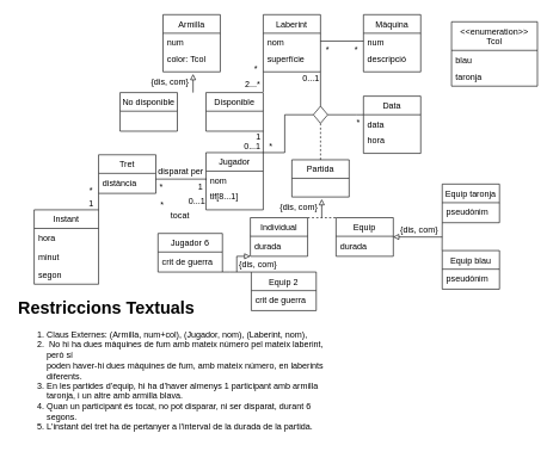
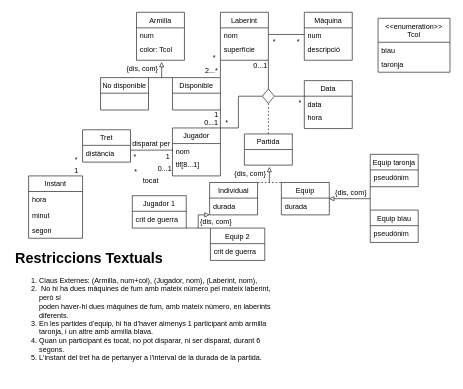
  <mxCell id="0" />
  <mxCell id="1" parent="0" />
  <mxCell id="2" value="&lt;h1&gt;Restriccions Textuals&lt;/h1&gt;&lt;span&gt;&lt;ol&gt;&lt;li&gt;&lt;span&gt;Claus Externes: (Armilla, num+col), (Jugador, nom), (Laberint, nom),&lt;/span&gt;&lt;/li&gt;&lt;li&gt;&lt;span&gt;&amp;nbsp;No hi ha dues màquines de fum amb mateix número pel mateix laberint, però sí &lt;br&gt;poden haver-hi dues màquines de fum, amb mateix número, en laberints diferents.&lt;/span&gt;&lt;/li&gt;&lt;li&gt;En les partides d’equip, hi ha d’haver almenys 1 participant amb armilla &lt;br&gt;taronja, i un altre amb armilla blava.&lt;/li&gt;&lt;li&gt;Quan un participant és tocat, no pot disparar, ni ser disparat, durant 6 segons.&lt;br&gt;&lt;/li&gt;&lt;li&gt;L'instant del tret ha de pertanyer a l'interval de la durada de la partida.&lt;/li&gt;&lt;/ol&gt;&lt;/span&gt;&lt;p&gt;&lt;/p&gt;" style="text;html=1;strokeColor=none;fillColor=none;spacing=5;spacingTop=-20;whiteSpace=wrap;overflow=hidden;rounded=0;glass=0;" parent="1" vertex="1"><mxGeometry x="20" y="410" width="460" height="217" as="geometry" /></mxCell>
  <mxCell id="3" value="Armilla" style="swimlane;fontStyle=0;align=center;verticalAlign=top;childLayout=stackLayout;horizontal=1;startSize=26;horizontalStack=0;resizeParent=1;resizeLast=0;collapsible=1;marginBottom=0;rounded=0;shadow=0;strokeWidth=1;" parent="1" vertex="1"><mxGeometry x="227" y="20" width="80" height="80" as="geometry"><mxRectangle x="550" y="140" width="160" height="26" as="alternateBounds" /></mxGeometry></mxCell>
  <mxCell id="4" value="num" style="text;align=left;verticalAlign=top;spacingLeft=4;spacingRight=4;overflow=hidden;rotatable=0;points=[[0,0.5],[1,0.5]];portConstraint=eastwest;" parent="3" vertex="1"><mxGeometry y="26" width="80" height="22" as="geometry" /></mxCell>
  <mxCell id="5" value="color: Tcol" style="text;align=left;verticalAlign=top;spacingLeft=4;spacingRight=4;overflow=hidden;rotatable=0;points=[[0,0.5],[1,0.5]];portConstraint=eastwest;rounded=0;shadow=0;html=0;" parent="3" vertex="1"><mxGeometry y="48" width="80" height="26" as="geometry" /></mxCell>
  <mxCell id="6" value="&lt;&lt;enumeration&gt;&gt;&#10;Tcol" style="swimlane;fontStyle=0;align=center;verticalAlign=top;childLayout=stackLayout;horizontal=1;startSize=40;horizontalStack=0;resizeParent=1;resizeLast=0;collapsible=1;marginBottom=0;rounded=0;shadow=0;strokeWidth=1;" parent="1" vertex="1"><mxGeometry x="630" y="30" width="120" height="90" as="geometry"><mxRectangle x="550" y="140" width="160" height="26" as="alternateBounds" /></mxGeometry></mxCell>
  <mxCell id="7" value="blau" style="text;align=left;verticalAlign=top;spacingLeft=4;spacingRight=4;overflow=hidden;rotatable=0;points=[[0,0.5],[1,0.5]];portConstraint=eastwest;" parent="6" vertex="1"><mxGeometry y="40" width="120" height="24" as="geometry" /></mxCell>
  <mxCell id="8" value="taronja" style="text;align=left;verticalAlign=top;spacingLeft=4;spacingRight=4;overflow=hidden;rotatable=0;points=[[0,0.5],[1,0.5]];portConstraint=eastwest;" parent="6" vertex="1"><mxGeometry y="64" width="120" height="24" as="geometry" /></mxCell>
  <mxCell id="9" value="Laberint" style="swimlane;fontStyle=0;align=center;verticalAlign=top;childLayout=stackLayout;horizontal=1;startSize=26;horizontalStack=0;resizeParent=1;resizeLast=0;collapsible=1;marginBottom=0;rounded=0;shadow=0;strokeWidth=1;" parent="1" vertex="1"><mxGeometry x="367" y="20" width="80" height="80" as="geometry"><mxRectangle x="550" y="140" width="160" height="26" as="alternateBounds" /></mxGeometry></mxCell>
  <mxCell id="10" value="nom" style="text;align=left;verticalAlign=top;spacingLeft=4;spacingRight=4;overflow=hidden;rotatable=0;points=[[0,0.5],[1,0.5]];portConstraint=eastwest;" parent="9" vertex="1"><mxGeometry y="26" width="80" height="22" as="geometry" /></mxCell>
  <mxCell id="11" value="superfície" style="text;align=left;verticalAlign=top;spacingLeft=4;spacingRight=4;overflow=hidden;rotatable=0;points=[[0,0.5],[1,0.5]];portConstraint=eastwest;rounded=0;shadow=0;html=0;" parent="9" vertex="1"><mxGeometry y="48" width="80" height="26" as="geometry" /></mxCell>
  <mxCell id="12" style="edgeStyle=orthogonalEdgeStyle;rounded=0;orthogonalLoop=1;jettySize=auto;html=1;entryX=0;entryY=1;entryDx=0;entryDy=0;endArrow=none;endFill=0;" parent="1" target="9" edge="1"><mxGeometry relative="1" as="geometry"><mxPoint x="367" y="128" as="sourcePoint" /></mxGeometry></mxCell>
  <mxCell id="13" value="*" style="text;html=1;strokeColor=none;fillColor=none;align=center;verticalAlign=middle;whiteSpace=wrap;rounded=0;" parent="1" vertex="1"><mxGeometry x="347" y="83" width="20" height="26" as="geometry" /></mxCell>
  <mxCell id="14" value="&amp;nbsp;2...*" style="text;html=1;strokeColor=none;fillColor=none;align=center;verticalAlign=middle;whiteSpace=wrap;rounded=0;" parent="1" vertex="1"><mxGeometry x="341" y="105" width="20" height="26" as="geometry" /></mxCell>
  <mxCell id="15" value="Màquina" style="swimlane;fontStyle=0;align=center;verticalAlign=top;childLayout=stackLayout;horizontal=1;startSize=26;horizontalStack=0;resizeParent=1;resizeLast=0;collapsible=1;marginBottom=0;rounded=0;shadow=0;strokeWidth=1;" parent="1" vertex="1"><mxGeometry x="507" y="20" width="80" height="80" as="geometry"><mxRectangle x="550" y="140" width="160" height="26" as="alternateBounds" /></mxGeometry></mxCell>
  <mxCell id="16" value="num" style="text;align=left;verticalAlign=top;spacingLeft=4;spacingRight=4;overflow=hidden;rotatable=0;points=[[0,0.5],[1,0.5]];portConstraint=eastwest;" parent="15" vertex="1"><mxGeometry y="26" width="80" height="22" as="geometry" /></mxCell>
  <mxCell id="17" value="descripció" style="text;align=left;verticalAlign=top;spacingLeft=4;spacingRight=4;overflow=hidden;rotatable=0;points=[[0,0.5],[1,0.5]];portConstraint=eastwest;rounded=0;shadow=0;html=0;" parent="15" vertex="1"><mxGeometry y="48" width="80" height="26" as="geometry" /></mxCell>
  <mxCell id="18" style="edgeStyle=orthogonalEdgeStyle;rounded=0;orthogonalLoop=1;jettySize=auto;html=1;exitX=1;exitY=0.5;exitDx=0;exitDy=0;entryX=0;entryY=0.5;entryDx=0;entryDy=0;endArrow=none;endFill=0;" parent="1" source="10" target="16" edge="1"><mxGeometry relative="1" as="geometry" /></mxCell>
  <mxCell id="19" style="edgeStyle=none;rounded=0;orthogonalLoop=1;jettySize=auto;html=1;exitX=0.5;exitY=1;exitDx=0;exitDy=0;startArrow=block;startFill=0;endArrow=none;endFill=0;" parent="1" edge="1"><mxGeometry relative="1" as="geometry"><mxPoint x="269" y="129" as="targetPoint" /><mxPoint x="269" y="103" as="sourcePoint" /></mxGeometry></mxCell>
+ <mxCell id="20" style="edgeStyle=none;rounded=0;orthogonalLoop=1;jettySize=auto;html=1;exitX=1;exitY=0;exitDx=0;exitDy=0;entryX=0;entryY=0;entryDx=0;entryDy=0;startArrow=none;startFill=0;endArrow=none;endFill=0;" parent="1" source="21" target="22" edge="1"><mxGeometry relative="1" as="geometry" /></mxCell>
  <mxCell id="21" value="No disponible" style="swimlane;fontStyle=0;align=center;verticalAlign=top;childLayout=stackLayout;horizontal=1;startSize=26;horizontalStack=0;resizeParent=1;resizeLast=0;collapsible=1;marginBottom=0;rounded=0;shadow=0;strokeWidth=1;" parent="1" vertex="1"><mxGeometry x="167" y="129" width="80" height="54" as="geometry"><mxRectangle x="550" y="140" width="160" height="26" as="alternateBounds" /></mxGeometry></mxCell>
  <mxCell id="22" value="Disponible" style="swimlane;fontStyle=0;align=center;verticalAlign=top;childLayout=stackLayout;horizontal=1;startSize=26;horizontalStack=0;resizeParent=1;resizeLast=0;collapsible=1;marginBottom=0;rounded=0;shadow=0;strokeWidth=1;" parent="1" vertex="1"><mxGeometry x="287" y="129" width="80" height="54" as="geometry"><mxRectangle x="550" y="140" width="160" height="26" as="alternateBounds" /></mxGeometry></mxCell>
  <mxCell id="23" value="{dis, com}" style="text;html=1;strokeColor=none;fillColor=none;align=center;verticalAlign=middle;whiteSpace=wrap;rounded=0;glass=0;" parent="1" vertex="1"><mxGeometry x="207" y="105" width="60" height="20" as="geometry" /></mxCell>
  <mxCell id="24" value="*" style="text;html=1;strokeColor=none;fillColor=none;align=center;verticalAlign=middle;whiteSpace=wrap;rounded=0;" parent="1" vertex="1"><mxGeometry x="487" y="57" width="20" height="26" as="geometry" /></mxCell>
  <mxCell id="25" value="*" style="text;html=1;strokeColor=none;fillColor=none;align=center;verticalAlign=middle;whiteSpace=wrap;rounded=0;" parent="1" vertex="1"><mxGeometry x="447" y="57" width="20" height="26" as="geometry" /></mxCell>
  <mxCell id="26" value="Jugador" style="swimlane;fontStyle=0;align=center;verticalAlign=top;childLayout=stackLayout;horizontal=1;startSize=26;horizontalStack=0;resizeParent=1;resizeLast=0;collapsible=1;marginBottom=0;rounded=0;shadow=0;strokeWidth=1;" parent="1" vertex="1"><mxGeometry x="287" y="213" width="80" height="80" as="geometry"><mxRectangle x="550" y="140" width="160" height="26" as="alternateBounds" /></mxGeometry></mxCell>
  <mxCell id="27" value="nom" style="text;align=left;verticalAlign=top;spacingLeft=4;spacingRight=4;overflow=hidden;rotatable=0;points=[[0,0.5],[1,0.5]];portConstraint=eastwest;" parent="26" vertex="1"><mxGeometry y="26" width="80" height="22" as="geometry" /></mxCell>
  <mxCell id="28" value="tlf[8...1]" style="text;align=left;verticalAlign=top;spacingLeft=4;spacingRight=4;overflow=hidden;rotatable=0;points=[[0,0.5],[1,0.5]];portConstraint=eastwest;rounded=0;shadow=0;html=0;" parent="26" vertex="1"><mxGeometry y="48" width="80" height="26" as="geometry" /></mxCell>
  <mxCell id="29" value="Data" style="swimlane;fontStyle=0;align=center;verticalAlign=top;childLayout=stackLayout;horizontal=1;startSize=26;horizontalStack=0;resizeParent=1;resizeLast=0;collapsible=1;marginBottom=0;rounded=0;shadow=0;strokeWidth=1;" parent="1" vertex="1"><mxGeometry x="507" y="134" width="80" height="80" as="geometry"><mxRectangle x="550" y="140" width="160" height="26" as="alternateBounds" /></mxGeometry></mxCell>
  <mxCell id="30" value="data" style="text;align=left;verticalAlign=top;spacingLeft=4;spacingRight=4;overflow=hidden;rotatable=0;points=[[0,0.5],[1,0.5]];portConstraint=eastwest;" parent="29" vertex="1"><mxGeometry y="26" width="80" height="22" as="geometry" /></mxCell>
  <mxCell id="31" value="hora" style="text;align=left;verticalAlign=top;spacingLeft=4;spacingRight=4;overflow=hidden;rotatable=0;points=[[0,0.5],[1,0.5]];portConstraint=eastwest;rounded=0;shadow=0;html=0;" parent="29" vertex="1"><mxGeometry y="48" width="80" height="26" as="geometry" /></mxCell>
  <mxCell id="32" style="edgeStyle=orthogonalEdgeStyle;rounded=0;orthogonalLoop=1;jettySize=auto;html=1;exitX=1;exitY=0;exitDx=0;exitDy=0;entryX=1;entryY=1;entryDx=0;entryDy=0;endArrow=none;endFill=0;" parent="1" source="26" target="22" edge="1"><mxGeometry relative="1" as="geometry" /></mxCell>
  <mxCell id="33" value="1" style="text;html=1;strokeColor=none;fillColor=none;align=center;verticalAlign=middle;whiteSpace=wrap;rounded=0;" parent="1" vertex="1"><mxGeometry x="352.5" y="184" width="15" height="14" as="geometry" /></mxCell>
  <mxCell id="34" value="0...1" style="text;html=1;strokeColor=none;fillColor=none;align=center;verticalAlign=middle;whiteSpace=wrap;rounded=0;" parent="1" vertex="1"><mxGeometry x="347" y="197" width="10" height="14" as="geometry" /></mxCell>
  <mxCell id="35" value="Partida" style="swimlane;fontStyle=0;align=center;verticalAlign=top;childLayout=stackLayout;horizontal=1;startSize=26;horizontalStack=0;resizeParent=1;resizeLast=0;collapsible=1;marginBottom=0;rounded=0;shadow=0;strokeWidth=1;" parent="1" vertex="1"><mxGeometry x="407" y="223" width="80" height="52" as="geometry"><mxRectangle x="550" y="140" width="160" height="26" as="alternateBounds" /></mxGeometry></mxCell>
  <mxCell id="36" style="edgeStyle=orthogonalEdgeStyle;rounded=0;orthogonalLoop=1;jettySize=auto;html=1;exitX=0.5;exitY=1;exitDx=0;exitDy=0;entryX=0.5;entryY=0;entryDx=0;entryDy=0;endArrow=none;endFill=0;dashed=1;" parent="1" source="40" target="35" edge="1"><mxGeometry relative="1" as="geometry"><Array as="points"><mxPoint x="447" y="223" /></Array></mxGeometry></mxCell>
  <mxCell id="37" style="edgeStyle=orthogonalEdgeStyle;rounded=0;orthogonalLoop=1;jettySize=auto;html=1;exitX=0.5;exitY=0;exitDx=0;exitDy=0;entryX=1;entryY=1;entryDx=0;entryDy=0;endArrow=none;endFill=0;" parent="1" source="40" target="9" edge="1"><mxGeometry relative="1" as="geometry" /></mxCell>
  <mxCell id="38" style="edgeStyle=orthogonalEdgeStyle;rounded=0;orthogonalLoop=1;jettySize=auto;html=1;exitX=0;exitY=0.5;exitDx=0;exitDy=0;entryX=1;entryY=0;entryDx=0;entryDy=0;endArrow=none;endFill=0;" parent="1" source="40" target="26" edge="1"><mxGeometry relative="1" as="geometry"><Array as="points"><mxPoint x="397" y="160" /><mxPoint x="397" y="213" /></Array></mxGeometry></mxCell>
  <mxCell id="39" style="edgeStyle=orthogonalEdgeStyle;rounded=0;orthogonalLoop=1;jettySize=auto;html=1;exitX=1;exitY=0.5;exitDx=0;exitDy=0;entryX=-0.004;entryY=0;entryDx=0;entryDy=0;entryPerimeter=0;endArrow=none;endFill=0;" parent="1" source="40" target="30" edge="1"><mxGeometry relative="1" as="geometry"><Array as="points"><mxPoint x="497" y="160" /><mxPoint x="497" y="160" /></Array></mxGeometry></mxCell>
  <mxCell id="40" value="" style="rhombus;whiteSpace=wrap;html=1;" parent="1" vertex="1"><mxGeometry x="437" y="148" width="20" height="24" as="geometry" /></mxCell>
  <mxCell id="41" value="*" style="text;html=1;strokeColor=none;fillColor=none;align=center;verticalAlign=middle;whiteSpace=wrap;rounded=0;" parent="1" vertex="1"><mxGeometry x="367.5" y="191" width="20" height="26" as="geometry" /></mxCell>
  <mxCell id="42" value="0...1" style="text;html=1;strokeColor=none;fillColor=none;align=center;verticalAlign=middle;whiteSpace=wrap;rounded=0;" parent="1" vertex="1"><mxGeometry x="429" y="102" width="10" height="14" as="geometry" /></mxCell>
  <mxCell id="43" value="*" style="text;html=1;strokeColor=none;fillColor=none;align=center;verticalAlign=middle;whiteSpace=wrap;rounded=0;" parent="1" vertex="1"><mxGeometry x="495" y="164" width="10" height="14" as="geometry" /></mxCell>
  <mxCell id="44" style="edgeStyle=none;rounded=0;orthogonalLoop=1;jettySize=auto;html=1;exitX=0.5;exitY=1;exitDx=0;exitDy=0;startArrow=block;startFill=0;endArrow=none;endFill=0;" parent="1" edge="1"><mxGeometry relative="1" as="geometry"><mxPoint x="448.71" y="304" as="targetPoint" /><mxPoint x="448.71" y="278" as="sourcePoint" /></mxGeometry></mxCell>
  <mxCell id="45" style="edgeStyle=none;rounded=0;orthogonalLoop=1;jettySize=auto;html=1;exitX=1;exitY=0;exitDx=0;exitDy=0;entryX=0;entryY=0;entryDx=0;entryDy=0;startArrow=none;startFill=0;endArrow=none;endFill=0;dashed=1;" parent="1" source="47" target="49" edge="1"><mxGeometry relative="1" as="geometry" /></mxCell>
  <mxCell id="46" style="edgeStyle=orthogonalEdgeStyle;rounded=0;orthogonalLoop=1;jettySize=auto;html=1;exitX=0;exitY=1;exitDx=0;exitDy=0;endArrow=none;endFill=0;startArrow=block;startFill=0;" parent="1" source="47" edge="1"><mxGeometry relative="1" as="geometry"><mxPoint x="330" y="380" as="targetPoint" /></mxGeometry></mxCell>
  <mxCell id="47" value="Individual" style="swimlane;fontStyle=0;align=center;verticalAlign=top;childLayout=stackLayout;horizontal=1;startSize=26;horizontalStack=0;resizeParent=1;resizeLast=0;collapsible=1;marginBottom=0;rounded=0;shadow=0;strokeWidth=1;" parent="1" vertex="1"><mxGeometry x="349" y="304" width="80" height="54" as="geometry"><mxRectangle x="550" y="140" width="160" height="26" as="alternateBounds" /></mxGeometry></mxCell>
  <mxCell id="48" value="durada" style="text;align=left;verticalAlign=top;spacingLeft=4;spacingRight=4;overflow=hidden;rotatable=0;points=[[0,0.5],[1,0.5]];portConstraint=eastwest;rounded=0;shadow=0;html=0;" parent="47" vertex="1"><mxGeometry y="26" width="80" height="26" as="geometry" /></mxCell>
  <mxCell id="49" value="Equip" style="swimlane;fontStyle=0;align=center;verticalAlign=top;childLayout=stackLayout;horizontal=1;startSize=26;horizontalStack=0;resizeParent=1;resizeLast=0;collapsible=1;marginBottom=0;rounded=0;shadow=0;strokeWidth=1;" parent="1" vertex="1"><mxGeometry x="468.69" y="304" width="80" height="54" as="geometry"><mxRectangle x="550" y="140" width="160" height="26" as="alternateBounds" /></mxGeometry></mxCell>
  <mxCell id="50" value="durada" style="text;align=left;verticalAlign=top;spacingLeft=4;spacingRight=4;overflow=hidden;rotatable=0;points=[[0,0.5],[1,0.5]];portConstraint=eastwest;rounded=0;shadow=0;html=0;" parent="49" vertex="1"><mxGeometry y="26" width="80" height="26" as="geometry" /></mxCell>
  <mxCell id="51" value="{dis, com}" style="text;html=1;strokeColor=none;fillColor=none;align=center;verticalAlign=middle;whiteSpace=wrap;rounded=0;glass=0;" parent="1" vertex="1"><mxGeometry x="386.71" y="280" width="60" height="20" as="geometry" /></mxCell>
- <mxCell id="52" style="edgeStyle=orthogonalEdgeStyle;rounded=0;orthogonalLoop=1;jettySize=auto;html=1;exitX=0;exitY=1;exitDx=0;exitDy=0;entryX=1;entryY=0;entryDx=0;entryDy=0;startArrow=none;startFill=0;endArrow=none;endFill=0;" parent="1" source="53" target="75" edge="1"><mxGeometry relative="1" as="geometry" /></mxCell>
  <mxCell id="53" value="Tret" style="swimlane;fontStyle=0;align=center;verticalAlign=top;childLayout=stackLayout;horizontal=1;startSize=26;horizontalStack=0;resizeParent=1;resizeLast=0;collapsible=1;marginBottom=0;rounded=0;shadow=0;strokeWidth=1;" parent="1" vertex="1"><mxGeometry x="137" y="216" width="80" height="54" as="geometry"><mxRectangle x="550" y="140" width="160" height="26" as="alternateBounds" /></mxGeometry></mxCell>
  <mxCell id="54" value="distància" style="text;align=left;verticalAlign=top;spacingLeft=4;spacingRight=4;overflow=hidden;rotatable=0;points=[[0,0.5],[1,0.5]];portConstraint=eastwest;" parent="53" vertex="1"><mxGeometry y="26" width="80" height="20" as="geometry" /></mxCell>
  <mxCell id="55" style="edgeStyle=orthogonalEdgeStyle;rounded=0;orthogonalLoop=1;jettySize=auto;html=1;endArrow=none;endFill=0;" parent="1" edge="1"><mxGeometry relative="1" as="geometry"><mxPoint x="217" y="250" as="sourcePoint" /><mxPoint x="288" y="250" as="targetPoint" /><Array as="points"><mxPoint x="217" y="250" /><mxPoint x="288" y="250" /></Array></mxGeometry></mxCell>
  <mxCell id="56" value="*" style="text;html=1;strokeColor=none;fillColor=none;align=center;verticalAlign=middle;whiteSpace=wrap;rounded=0;" parent="1" vertex="1"><mxGeometry x="215" y="249" width="20" height="26" as="geometry" /></mxCell>
  <mxCell id="57" value="1" style="text;html=1;strokeColor=none;fillColor=none;align=center;verticalAlign=middle;whiteSpace=wrap;rounded=0;" parent="1" vertex="1"><mxGeometry x="272" y="255" width="15" height="14" as="geometry" /></mxCell>
  <mxCell id="58" value="disparat per" style="text;html=1;strokeColor=none;fillColor=none;align=center;verticalAlign=middle;whiteSpace=wrap;rounded=0;glass=0;rotation=0;" parent="1" vertex="1"><mxGeometry x="217" y="229" width="70" height="20" as="geometry" /></mxCell>
  <mxCell id="59" value="tocat" style="text;html=1;strokeColor=none;fillColor=none;align=center;verticalAlign=middle;whiteSpace=wrap;rounded=0;glass=0;rotation=0;" parent="1" vertex="1"><mxGeometry x="216" y="291" width="70" height="20" as="geometry" /></mxCell>
  <mxCell id="60" value="*" style="text;html=1;strokeColor=none;fillColor=none;align=center;verticalAlign=middle;whiteSpace=wrap;rounded=0;" parent="1" vertex="1"><mxGeometry x="216" y="273" width="20" height="26" as="geometry" /></mxCell>
  <mxCell id="61" value="0...1" style="text;html=1;strokeColor=none;fillColor=none;align=center;verticalAlign=middle;whiteSpace=wrap;rounded=0;" parent="1" vertex="1"><mxGeometry x="267" y="275" width="15" height="14" as="geometry" /></mxCell>
  <mxCell id="62" style="edgeStyle=none;rounded=0;orthogonalLoop=1;jettySize=auto;html=1;exitX=0.995;exitY=0.035;exitDx=0;exitDy=0;startArrow=block;startFill=0;endArrow=none;endFill=0;exitPerimeter=0;" parent="1" source="50" edge="1"><mxGeometry relative="1" as="geometry"><mxPoint x="617" y="331" as="targetPoint" /><mxPoint x="597" y="341" as="sourcePoint" /></mxGeometry></mxCell>
  <mxCell id="63" style="edgeStyle=orthogonalEdgeStyle;rounded=0;orthogonalLoop=1;jettySize=auto;html=1;exitX=0;exitY=1;exitDx=0;exitDy=0;endArrow=none;endFill=0;" parent="1" source="64" edge="1"><mxGeometry relative="1" as="geometry"><mxPoint x="616.81" y="350" as="targetPoint" /></mxGeometry></mxCell>
  <mxCell id="64" value="Equip taronja" style="swimlane;fontStyle=0;align=center;verticalAlign=top;childLayout=stackLayout;horizontal=1;startSize=26;horizontalStack=0;resizeParent=1;resizeLast=0;collapsible=1;marginBottom=0;rounded=0;shadow=0;strokeWidth=1;" parent="1" vertex="1"><mxGeometry x="617" y="257" width="80" height="54" as="geometry"><mxRectangle x="550" y="140" width="160" height="26" as="alternateBounds" /></mxGeometry></mxCell>
  <mxCell id="65" value="pseudònim" style="text;align=left;verticalAlign=top;spacingLeft=4;spacingRight=4;overflow=hidden;rotatable=0;points=[[0,0.5],[1,0.5]];portConstraint=eastwest;rounded=0;shadow=0;html=0;" parent="64" vertex="1"><mxGeometry y="26" width="80" height="26" as="geometry" /></mxCell>
  <mxCell id="66" value="Equip blau" style="swimlane;fontStyle=0;align=center;verticalAlign=top;childLayout=stackLayout;horizontal=1;startSize=26;horizontalStack=0;resizeParent=1;resizeLast=0;collapsible=1;marginBottom=0;rounded=0;shadow=0;strokeWidth=1;" parent="1" vertex="1"><mxGeometry x="617" y="350" width="80" height="54" as="geometry"><mxRectangle x="550" y="140" width="160" height="26" as="alternateBounds" /></mxGeometry></mxCell>
  <mxCell id="67" value="pseudònim" style="text;align=left;verticalAlign=top;spacingLeft=4;spacingRight=4;overflow=hidden;rotatable=0;points=[[0,0.5],[1,0.5]];portConstraint=eastwest;rounded=0;shadow=0;html=0;" parent="66" vertex="1"><mxGeometry y="26" width="80" height="26" as="geometry" /></mxCell>
  <mxCell id="68" value="{dis, com}" style="text;html=1;strokeColor=none;fillColor=none;align=center;verticalAlign=middle;whiteSpace=wrap;rounded=0;glass=0;" parent="1" vertex="1"><mxGeometry x="555" y="311" width="60" height="20" as="geometry" /></mxCell>
  <mxCell id="69" style="edgeStyle=orthogonalEdgeStyle;rounded=0;orthogonalLoop=1;jettySize=auto;html=1;exitX=1;exitY=1;exitDx=0;exitDy=0;entryX=0;entryY=0;entryDx=0;entryDy=0;endArrow=none;endFill=0;" parent="1" source="70" target="72" edge="1"><mxGeometry relative="1" as="geometry"><Array as="points"><mxPoint x="320" y="380" /><mxPoint x="320" y="380" /></Array></mxGeometry></mxCell>
- <mxCell id="70" value="Jugador 6" style="swimlane;fontStyle=0;align=center;verticalAlign=top;childLayout=stackLayout;horizontal=1;startSize=26;horizontalStack=0;resizeParent=1;resizeLast=0;collapsible=1;marginBottom=0;rounded=0;shadow=0;strokeWidth=1;" parent="1" vertex="1"><mxGeometry x="220" y="326" width="90" height="54" as="geometry"><mxRectangle x="550" y="140" width="160" height="26" as="alternateBounds" /></mxGeometry></mxCell>
+ <mxCell id="70" value="Jugador 1" style="swimlane;fontStyle=0;align=center;verticalAlign=top;childLayout=stackLayout;horizontal=1;startSize=26;horizontalStack=0;resizeParent=1;resizeLast=0;collapsible=1;marginBottom=0;rounded=0;shadow=0;strokeWidth=1;" parent="1" vertex="1"><mxGeometry x="220" y="326" width="90" height="54" as="geometry"><mxRectangle x="550" y="140" width="160" height="26" as="alternateBounds" /></mxGeometry></mxCell>
  <mxCell id="71" value="crit de guerra" style="text;align=left;verticalAlign=top;spacingLeft=4;spacingRight=4;overflow=hidden;rotatable=0;points=[[0,0.5],[1,0.5]];portConstraint=eastwest;rounded=0;shadow=0;html=0;" parent="70" vertex="1"><mxGeometry y="26" width="90" height="26" as="geometry" /></mxCell>
  <mxCell id="72" value="Equip 2" style="swimlane;fontStyle=0;align=center;verticalAlign=top;childLayout=stackLayout;horizontal=1;startSize=26;horizontalStack=0;resizeParent=1;resizeLast=0;collapsible=1;marginBottom=0;rounded=0;shadow=0;strokeWidth=1;" parent="1" vertex="1"><mxGeometry x="350.31" y="380" width="90.69" height="54" as="geometry"><mxRectangle x="550" y="140" width="160" height="26" as="alternateBounds" /></mxGeometry></mxCell>
  <mxCell id="73" value="crit de guerra" style="text;align=left;verticalAlign=top;spacingLeft=4;spacingRight=4;overflow=hidden;rotatable=0;points=[[0,0.5],[1,0.5]];portConstraint=eastwest;rounded=0;shadow=0;html=0;" parent="72" vertex="1"><mxGeometry y="26" width="90.69" height="26" as="geometry" /></mxCell>
  <mxCell id="74" value="{dis, com}" style="text;html=1;strokeColor=none;fillColor=none;align=center;verticalAlign=middle;whiteSpace=wrap;rounded=0;glass=0;" parent="1" vertex="1"><mxGeometry x="330" y="360" width="60" height="20" as="geometry" /></mxCell>
  <mxCell id="75" value="Instant" style="swimlane;fontStyle=0;align=center;verticalAlign=top;childLayout=stackLayout;horizontal=1;startSize=26;horizontalStack=0;resizeParent=1;resizeLast=0;collapsible=1;marginBottom=0;rounded=0;shadow=0;strokeWidth=1;" parent="1" vertex="1"><mxGeometry x="47" y="293" width="90" height="104" as="geometry"><mxRectangle x="550" y="140" width="160" height="26" as="alternateBounds" /></mxGeometry></mxCell>
  <mxCell id="76" value="hora" style="text;align=left;verticalAlign=top;spacingLeft=4;spacingRight=4;overflow=hidden;rotatable=0;points=[[0,0.5],[1,0.5]];portConstraint=eastwest;rounded=0;shadow=0;html=0;" parent="75" vertex="1"><mxGeometry y="26" width="90" height="26" as="geometry" /></mxCell>
  <mxCell id="77" value="minut" style="text;align=left;verticalAlign=top;spacingLeft=4;spacingRight=4;overflow=hidden;rotatable=0;points=[[0,0.5],[1,0.5]];portConstraint=eastwest;rounded=0;shadow=0;html=0;" parent="75" vertex="1"><mxGeometry y="52" width="90" height="26" as="geometry" /></mxCell>
  <mxCell id="78" value="segon" style="text;align=left;verticalAlign=top;spacingLeft=4;spacingRight=4;overflow=hidden;rotatable=0;points=[[0,0.5],[1,0.5]];portConstraint=eastwest;rounded=0;shadow=0;html=0;" parent="75" vertex="1"><mxGeometry y="78" width="90" height="26" as="geometry" /></mxCell>
  <mxCell id="79" value="1" style="text;html=1;strokeColor=none;fillColor=none;align=center;verticalAlign=middle;whiteSpace=wrap;rounded=0;" parent="1" vertex="1"><mxGeometry x="122" y="277" width="10" height="14" as="geometry" /></mxCell>
  <mxCell id="80" value="*" style="text;html=1;strokeColor=none;fillColor=none;align=center;verticalAlign=middle;whiteSpace=wrap;rounded=0;" parent="1" vertex="1"><mxGeometry x="117" y="254" width="20" height="26" as="geometry" /></mxCell>
